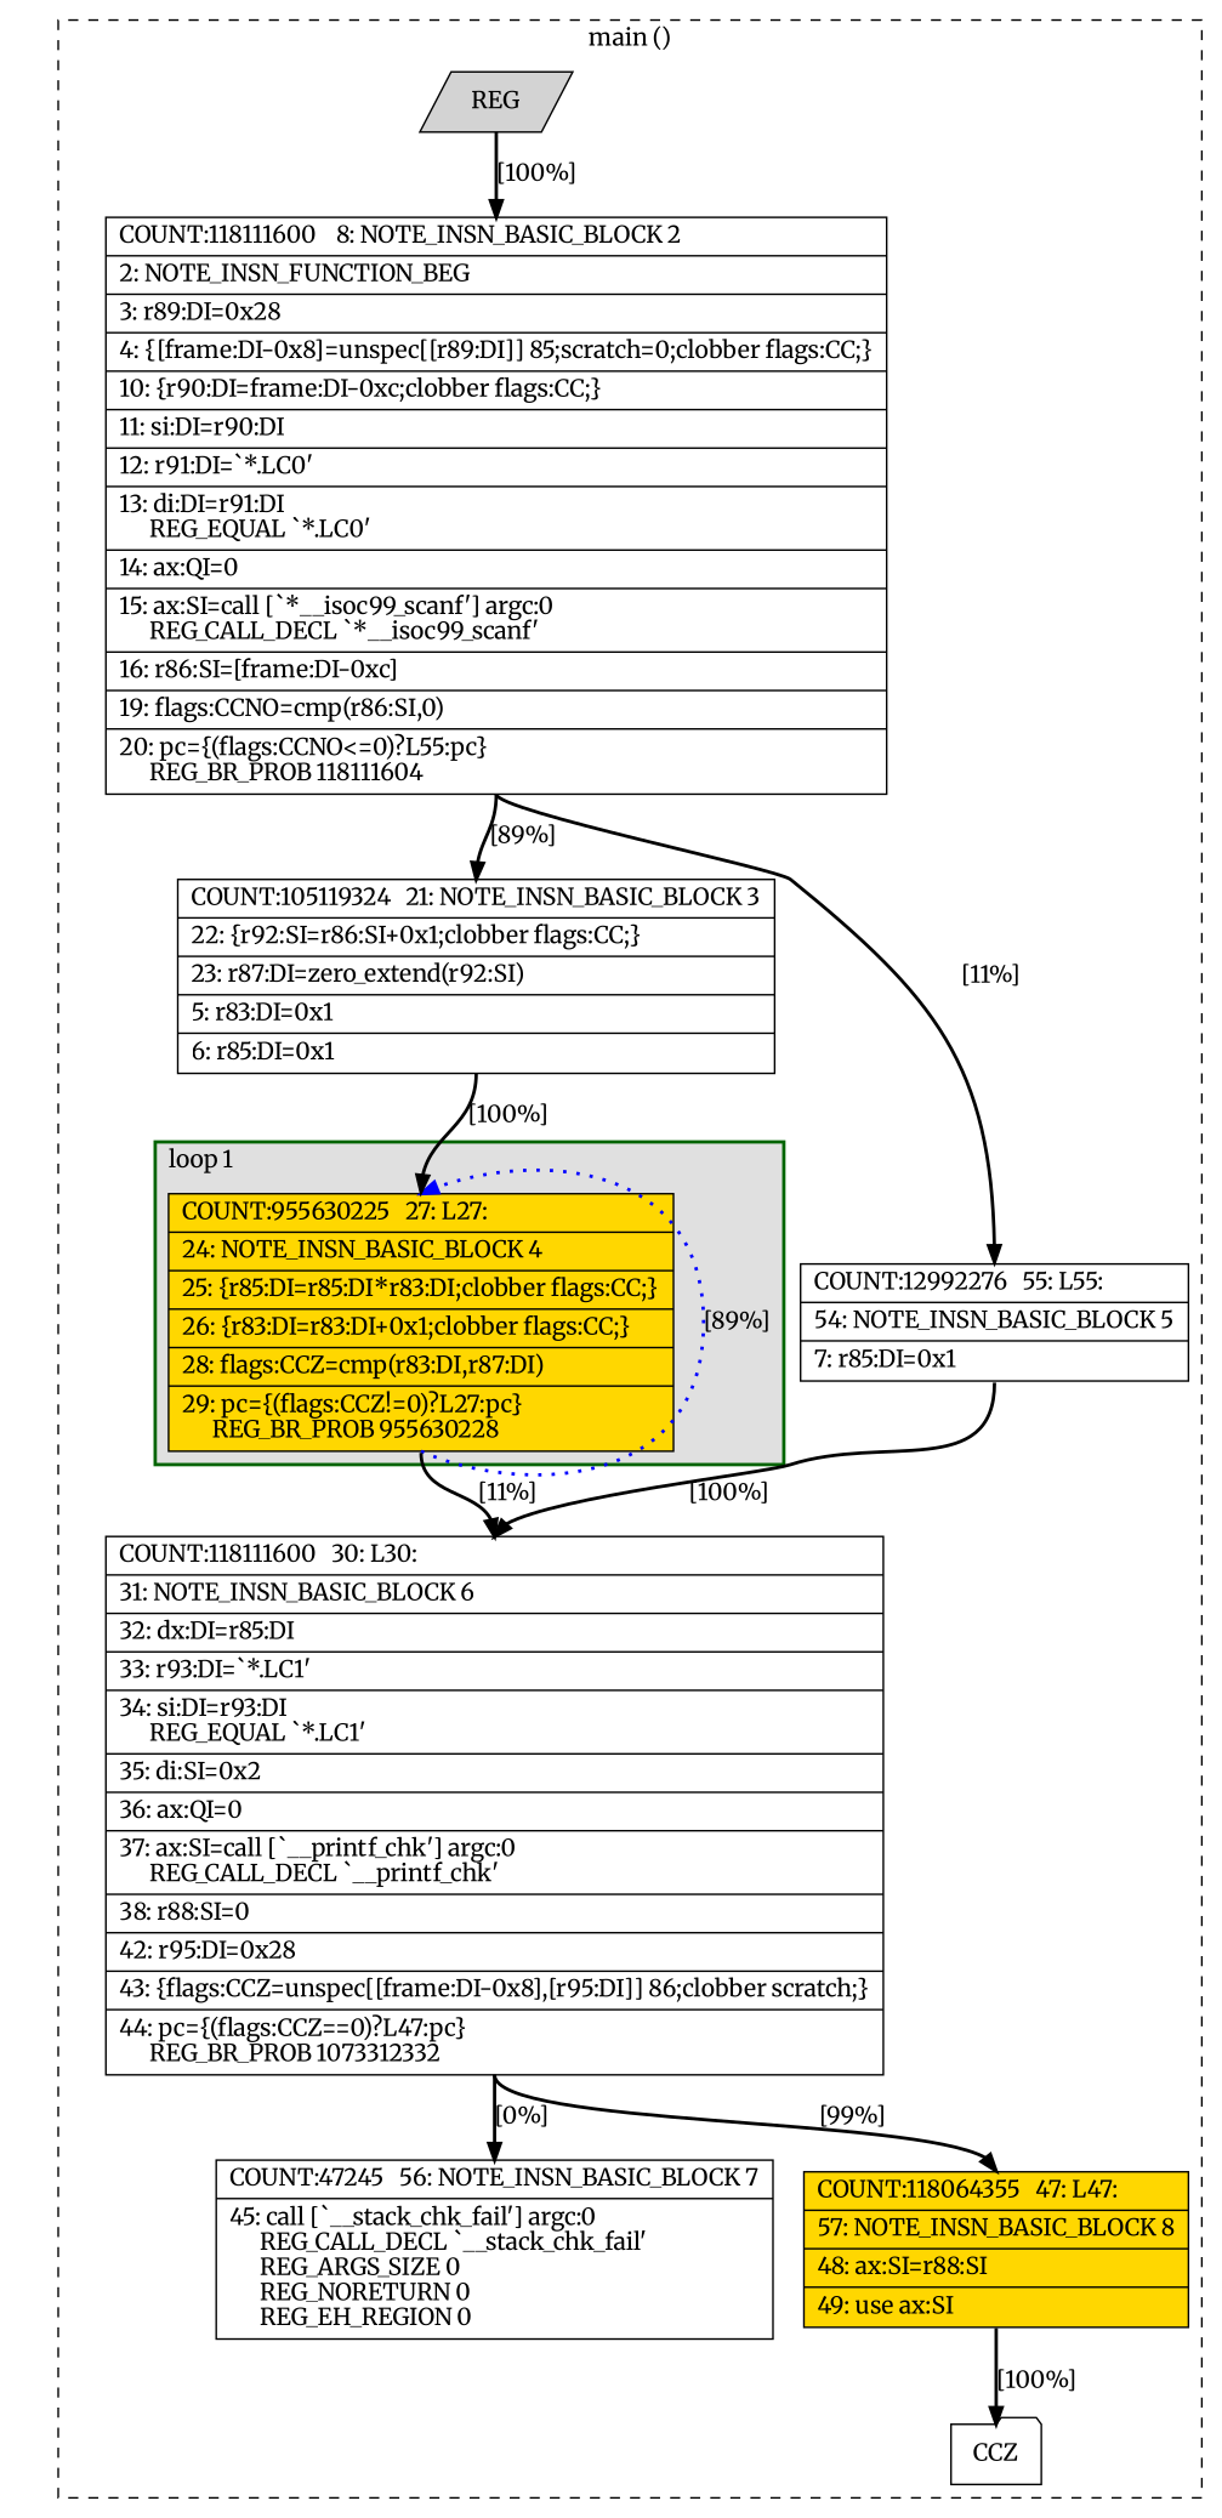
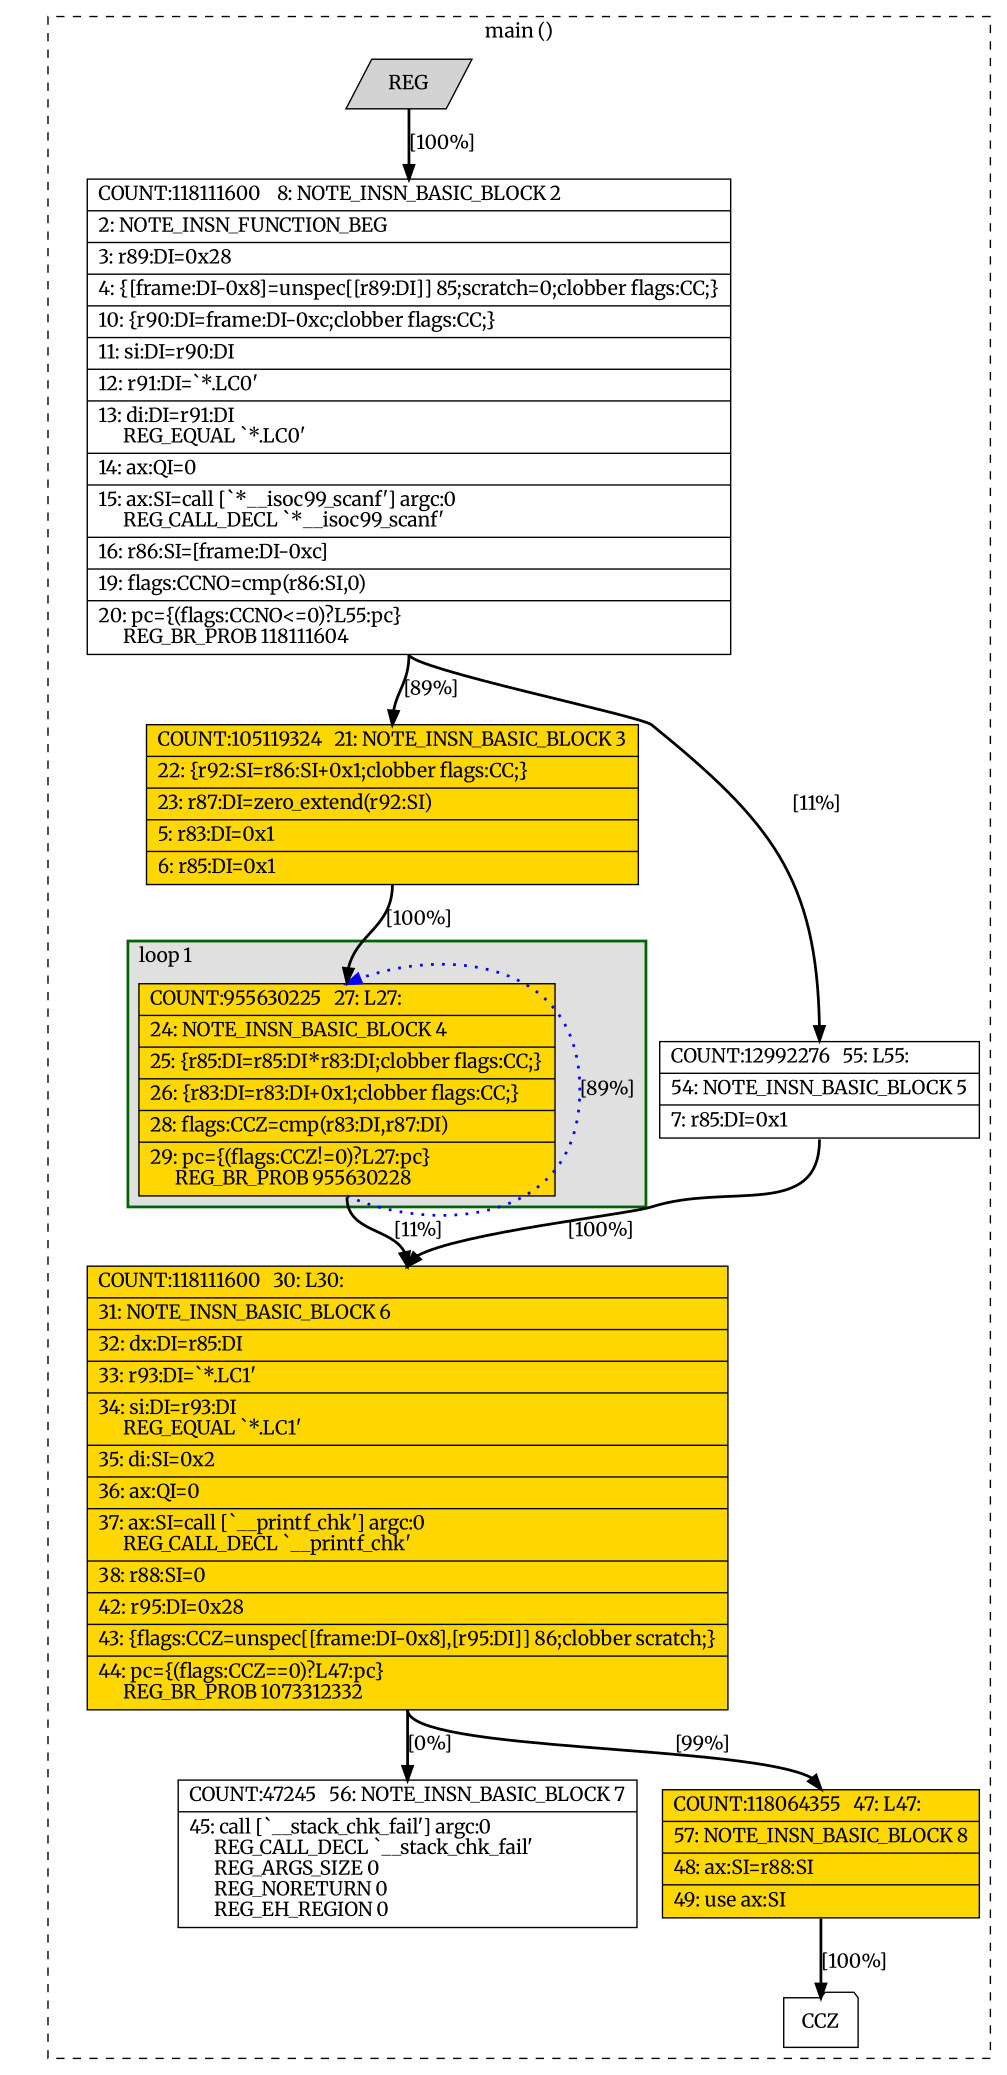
  digraph {
    fontname=Merriweather
    node [fillcolor=gold fontname=Merriweather shape=record style=filled]
    edge [color=black constraint=true fontname=Merriweather headport=n style="solid,bold" tailport=s weight=100]
    n1 [label="{COUNT:955630225\ \ \ 27:\ L27:\l|\ \ \ 24:\ NOTE_INSN_BASIC_BLOCK\ 4\l|\ \ \ 25:\ \{r85:DI=r85:DI*r83:DI;clobber\ flags:CC;\}\l|\ \ \ 26:\ \{r83:DI=r83:DI+0x1;clobber\ flags:CC;\}\l|\ \ \ 28:\ flags:CCZ=cmp(r83:DI,r87:DI)\l|\ \ \ 29:\ pc=\{(flags:CCZ!=0)?L27:pc\}\l\ \ \ \ \ \ REG_BR_PROB\ 955630228\l}"]
-   n2 [fillcolor=white label="{COUNT:118111600\ \ \ 30:\ L30:\l|\ \ \ 31:\ NOTE_INSN_BASIC_BLOCK\ 6\l|\ \ \ 32:\ dx:DI=r85:DI\l|\ \ \ 33:\ r93:DI=`*.LC1'\l|\ \ \ 34:\ si:DI=r93:DI\l\ \ \ \ \ \ REG_EQUAL\ `*.LC1'\l|\ \ \ 35:\ di:SI=0x2\l|\ \ \ 36:\ ax:QI=0\l|\ \ \ 37:\ ax:SI=call\ [`__printf_chk']\ argc:0\l\ \ \ \ \ \ REG_CALL_DECL\ `__printf_chk'\l|\ \ \ 38:\ r88:SI=0\l|\ \ \ 42:\ r95:DI=0x28\l|\ \ \ 43:\ \{flags:CCZ=unspec[[frame:DI-0x8],[r95:DI]]\ 86;clobber\ scratch;\}\l|\ \ \ 44:\ pc=\{(flags:CCZ==0)?L47:pc\}\l\ \ \ \ \ \ REG_BR_PROB\ 1073312332\l}"]
+   n2 [label="{COUNT:118111600\ \ \ 30:\ L30:\l|\ \ \ 31:\ NOTE_INSN_BASIC_BLOCK\ 6\l|\ \ \ 32:\ dx:DI=r85:DI\l|\ \ \ 33:\ r93:DI=`*.LC1'\l|\ \ \ 34:\ si:DI=r93:DI\l\ \ \ \ \ \ REG_EQUAL\ `*.LC1'\l|\ \ \ 35:\ di:SI=0x2\l|\ \ \ 36:\ ax:QI=0\l|\ \ \ 37:\ ax:SI=call\ [`__printf_chk']\ argc:0\l\ \ \ \ \ \ REG_CALL_DECL\ `__printf_chk'\l|\ \ \ 38:\ r88:SI=0\l|\ \ \ 42:\ r95:DI=0x28\l|\ \ \ 43:\ \{flags:CCZ=unspec[[frame:DI-0x8],[r95:DI]]\ 86;clobber\ scratch;\}\l|\ \ \ 44:\ pc=\{(flags:CCZ==0)?L47:pc\}\l\ \ \ \ \ \ REG_BR_PROB\ 1073312332\l}"]
    n3 [fillcolor=lightgrey label=REG shape=parallelogram]
    n4 [fillcolor=white label=CCZ shape=folder]
    n5 [fillcolor=white label="{COUNT:118111600\ \ \ \ 8:\ NOTE_INSN_BASIC_BLOCK\ 2\l|\ \ \ \ 2:\ NOTE_INSN_FUNCTION_BEG\l|\ \ \ \ 3:\ r89:DI=0x28\l|\ \ \ \ 4:\ \{[frame:DI-0x8]=unspec[[r89:DI]]\ 85;scratch=0;clobber\ flags:CC;\}\l|\ \ \ 10:\ \{r90:DI=frame:DI-0xc;clobber\ flags:CC;\}\l|\ \ \ 11:\ si:DI=r90:DI\l|\ \ \ 12:\ r91:DI=`*.LC0'\l|\ \ \ 13:\ di:DI=r91:DI\l\ \ \ \ \ \ REG_EQUAL\ `*.LC0'\l|\ \ \ 14:\ ax:QI=0\l|\ \ \ 15:\ ax:SI=call\ [`*__isoc99_scanf']\ argc:0\l\ \ \ \ \ \ REG_CALL_DECL\ `*__isoc99_scanf'\l|\ \ \ 16:\ r86:SI=[frame:DI-0xc]\l|\ \ \ 19:\ flags:CCNO=cmp(r86:SI,0)\l|\ \ \ 20:\ pc=\{(flags:CCNO\<=0)?L55:pc\}\l\ \ \ \ \ \ REG_BR_PROB\ 118111604\l}"]
-   n6 [fillcolor=white label="{COUNT:105119324\ \ \ 21:\ NOTE_INSN_BASIC_BLOCK\ 3\l|\ \ \ 22:\ \{r92:SI=r86:SI+0x1;clobber\ flags:CC;\}\l|\ \ \ 23:\ r87:DI=zero_extend(r92:SI)\l|\ \ \ \ 5:\ r83:DI=0x1\l|\ \ \ \ 6:\ r85:DI=0x1\l}"]
+   n6 [label="{COUNT:105119324\ \ \ 21:\ NOTE_INSN_BASIC_BLOCK\ 3\l|\ \ \ 22:\ \{r92:SI=r86:SI+0x1;clobber\ flags:CC;\}\l|\ \ \ 23:\ r87:DI=zero_extend(r92:SI)\l|\ \ \ \ 5:\ r83:DI=0x1\l|\ \ \ \ 6:\ r85:DI=0x1\l}"]
    n7 [fillcolor=white label="{COUNT:12992276\ \ \ 55:\ L55:\l|\ \ \ 54:\ NOTE_INSN_BASIC_BLOCK\ 5\l|\ \ \ \ 7:\ r85:DI=0x1\l}"]
    n8 [fillcolor=white label="{COUNT:47245\ \ \ 56:\ NOTE_INSN_BASIC_BLOCK\ 7\l|\ \ \ 45:\ call\ [`__stack_chk_fail']\ argc:0\l\ \ \ \ \ \ REG_CALL_DECL\ `__stack_chk_fail'\l\ \ \ \ \ \ REG_ARGS_SIZE\ 0\l\ \ \ \ \ \ REG_NORETURN\ 0\l\ \ \ \ \ \ REG_EH_REGION\ 0\l}"]
    n9 [label="{COUNT:118064355\ \ \ 47:\ L47:\l|\ \ \ 57:\ NOTE_INSN_BASIC_BLOCK\ 8\l|\ \ \ 48:\ ax:SI=r88:SI\l|\ \ \ 49:\ use\ ax:SI\l}"]
    subgraph cluster_1 {
      color=black
      label="main ()"
      style=dashed
      n2
      n3
      n4
      n5
      n6
      n7
      n8
      n9
      subgraph cluster_2 {
        color=darkgreen
        fillcolor=grey88
        label="loop 1"
        labeljust=l
        penwidth=2
        style=filled
        n1
      }
    }
    n1 -> n1 [color=blue constraint=false label="[89%]" style="dotted,bold" weight=10]
    n1 -> n2 [label="[11%]"]
    n2 -> n8 [label="[0%]"]
    n2 -> n9 [label="[99%]" weight=10]
    n3 -> n4 [style=invis color="" weight=""]
    n3 -> n5 [label="[100%]"]
    n5 -> n6 [label="[89%]"]
    n5 -> n7 [label="[11%]" weight=10]
    n6 -> n1 [label="[100%]"]
    n7 -> n2 [label="[100%]"]
    n9 -> n4 [label="[100%]"]
  }
